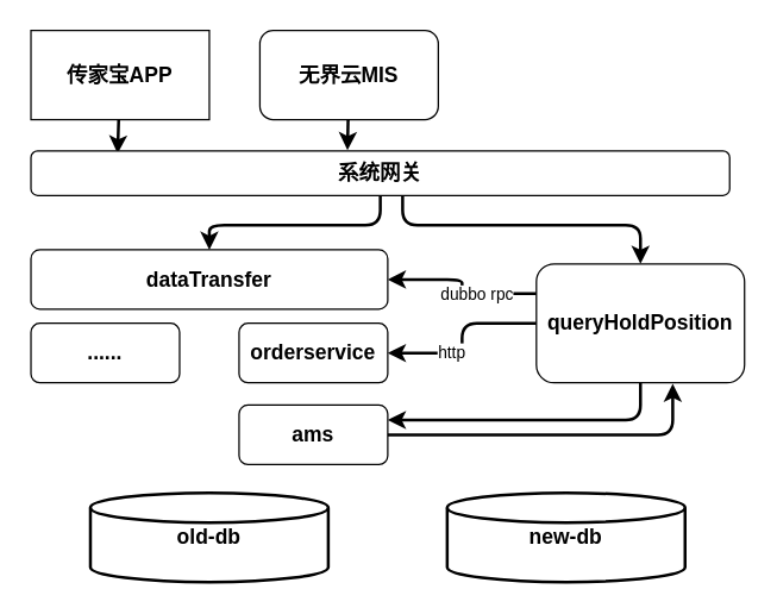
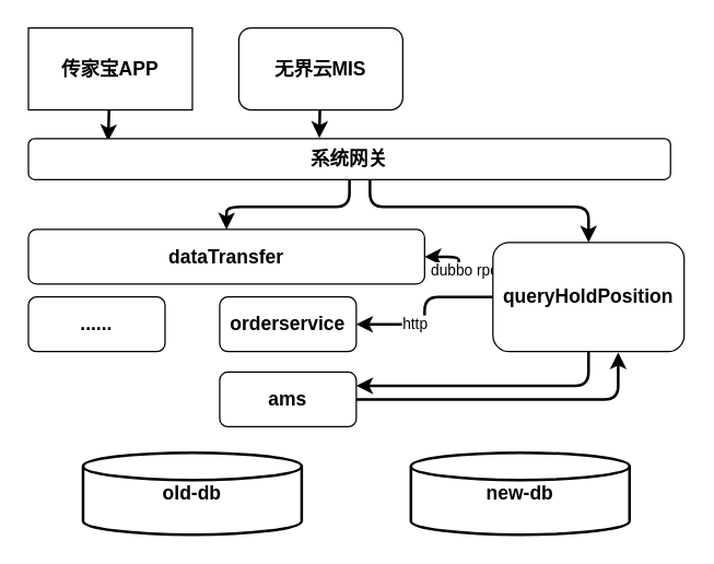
  <mxCell id="0" />
  <mxCell id="1" parent="0" />
  <mxCell id="2" style="orthogonalLoop=1;jettySize=auto;html=1;entryX=0.124;entryY=0.058;entryDx=0;entryDy=0;entryPerimeter=0;strokeWidth=2;" edge="1" parent="1" source="3" target="8"><mxGeometry relative="1" as="geometry" /></mxCell>
  <mxCell id="3" value="&lt;font style=&quot;font-size: 14px&quot;&gt;&lt;b&gt;传家宝APP&lt;/b&gt;&lt;/font&gt;" style="whiteSpace=wrap;html=1;rounded=0;" vertex="1" parent="1"><mxGeometry x="20" y="20" width="120" height="60" as="geometry" /></mxCell>
  <mxCell id="4" style="edgeStyle=none;orthogonalLoop=1;jettySize=auto;html=1;entryX=0.453;entryY=-0.015;entryDx=0;entryDy=0;entryPerimeter=0;strokeWidth=2;" edge="1" parent="1" source="5" target="8"><mxGeometry relative="1" as="geometry" /></mxCell>
  <mxCell id="5" value="&lt;font style=&quot;font-size: 14px&quot;&gt;&lt;b&gt;无界云MIS&lt;/b&gt;&lt;/font&gt;" style="rounded=1;whiteSpace=wrap;html=1;" vertex="1" parent="1"><mxGeometry x="174" y="20" width="120" height="60" as="geometry" /></mxCell>
  <mxCell id="6" style="edgeStyle=orthogonalEdgeStyle;orthogonalLoop=1;jettySize=auto;html=1;entryX=0.5;entryY=0;entryDx=0;entryDy=0;strokeWidth=2;" edge="1" parent="1" target="17"><mxGeometry relative="1" as="geometry"><mxPoint x="270" y="131" as="sourcePoint" /><Array as="points"><mxPoint x="270" y="151" /><mxPoint x="430" y="151" /></Array></mxGeometry></mxCell>
  <mxCell id="7" style="edgeStyle=orthogonalEdgeStyle;orthogonalLoop=1;jettySize=auto;html=1;strokeWidth=2;" edge="1" parent="1" source="8" target="9"><mxGeometry relative="1" as="geometry" /></mxCell>
  <mxCell id="8" value="&lt;span style=&quot;font-size: 14px&quot;&gt;&lt;b&gt;系统网关&lt;/b&gt;&lt;/span&gt;" style="rounded=1;whiteSpace=wrap;html=1;" vertex="1" parent="1"><mxGeometry x="20" y="101" width="470" height="30" as="geometry" /></mxCell>
- <mxCell id="9" value="&lt;span style=&quot;font-size: 14px&quot;&gt;&lt;b&gt;dataTransfer&lt;br&gt;&lt;/b&gt;&lt;/span&gt;" style="rounded=1;whiteSpace=wrap;html=1;" vertex="1" parent="1"><mxGeometry x="20" y="167.5" width="240" height="40" as="geometry" /></mxCell>
+ <mxCell id="9" value="&lt;span style=&quot;font-size: 14px&quot;&gt;&lt;b&gt;dataTransfer&lt;br&gt;&lt;/b&gt;&lt;/span&gt;" style="rounded=1;whiteSpace=wrap;html=1;" vertex="1" parent="1"><mxGeometry x="20" y="167.5" width="290" height="40" as="geometry" /></mxCell>
  <mxCell id="10" value="&lt;span style=&quot;font-size: 14px&quot;&gt;&lt;b&gt;orderservice&lt;br&gt;&lt;/b&gt;&lt;/span&gt;" style="rounded=1;whiteSpace=wrap;html=1;" vertex="1" parent="1"><mxGeometry x="160" y="217" width="100" height="40" as="geometry" /></mxCell>
  <mxCell id="11" value="&lt;span style=&quot;font-size: 14px&quot;&gt;&lt;b&gt;......&lt;br&gt;&lt;/b&gt;&lt;/span&gt;" style="rounded=1;whiteSpace=wrap;html=1;" vertex="1" parent="1"><mxGeometry x="20" y="217" width="100" height="40" as="geometry" /></mxCell>
  <mxCell id="12" style="edgeStyle=orthogonalEdgeStyle;orthogonalLoop=1;jettySize=auto;html=1;entryX=1;entryY=0.5;entryDx=0;entryDy=0;strokeWidth=2;" edge="1" parent="1" source="17" target="10"><mxGeometry relative="1" as="geometry" /></mxCell>
  <mxCell id="13" value="http" style="edgeLabel;html=1;align=center;verticalAlign=middle;resizable=0;points=[];" vertex="1" connectable="0" parent="12"><mxGeometry x="0.305" y="-1" relative="1" as="geometry"><mxPoint as="offset" /></mxGeometry></mxCell>
  <mxCell id="14" style="edgeStyle=orthogonalEdgeStyle;orthogonalLoop=1;jettySize=auto;html=1;exitX=0;exitY=0.25;exitDx=0;exitDy=0;entryX=1;entryY=0.5;entryDx=0;entryDy=0;strokeWidth=2;" edge="1" parent="1" source="17" target="9"><mxGeometry relative="1" as="geometry" /></mxCell>
  <mxCell id="15" value="dubbo rpc" style="edgeLabel;html=1;align=center;verticalAlign=middle;resizable=0;points=[];" vertex="1" connectable="0" parent="14"><mxGeometry x="-0.246" relative="1" as="geometry"><mxPoint as="offset" /></mxGeometry></mxCell>
  <mxCell id="16" style="edgeStyle=orthogonalEdgeStyle;orthogonalLoop=1;jettySize=auto;html=1;entryX=1;entryY=0.25;entryDx=0;entryDy=0;strokeWidth=2;" edge="1" parent="1" source="17" target="21"><mxGeometry relative="1" as="geometry"><Array as="points"><mxPoint x="430" y="282" /></Array></mxGeometry></mxCell>
  <mxCell id="17" value="&lt;span style=&quot;font-size: 14px&quot;&gt;&lt;b&gt;queryHoldPosition&lt;br&gt;&lt;/b&gt;&lt;/span&gt;" style="rounded=1;whiteSpace=wrap;html=1;" vertex="1" parent="1"><mxGeometry x="360" y="177" width="140" height="80" as="geometry" /></mxCell>
  <mxCell id="18" value="&lt;b style=&quot;font-size: 14px&quot;&gt;old-db&lt;/b&gt;" style="strokeWidth=2;html=1;shape=mxgraph.flowchart.database;whiteSpace=wrap;" vertex="1" parent="1"><mxGeometry x="60" y="331" width="160" height="60" as="geometry" /></mxCell>
  <mxCell id="19" value="&lt;b style=&quot;font-size: 14px&quot;&gt;new-db&lt;/b&gt;" style="strokeWidth=2;html=1;shape=mxgraph.flowchart.database;whiteSpace=wrap;" vertex="1" parent="1"><mxGeometry x="300" y="331" width="160" height="60" as="geometry" /></mxCell>
  <mxCell id="20" style="edgeStyle=orthogonalEdgeStyle;orthogonalLoop=1;jettySize=auto;html=1;entryX=0.655;entryY=1.008;entryDx=0;entryDy=0;entryPerimeter=0;strokeWidth=2;" edge="1" parent="1" source="21" target="17"><mxGeometry relative="1" as="geometry" /></mxCell>
  <mxCell id="21" value="&lt;span style=&quot;font-size: 14px&quot;&gt;&lt;b&gt;ams&lt;br&gt;&lt;/b&gt;&lt;/span&gt;" style="rounded=1;whiteSpace=wrap;html=1;" vertex="1" parent="1"><mxGeometry x="160" y="272" width="100" height="40" as="geometry" /></mxCell>
